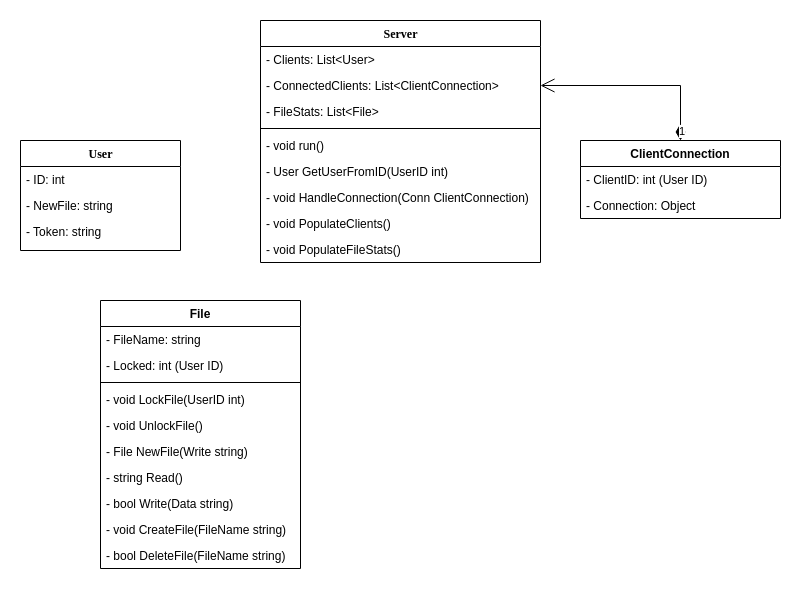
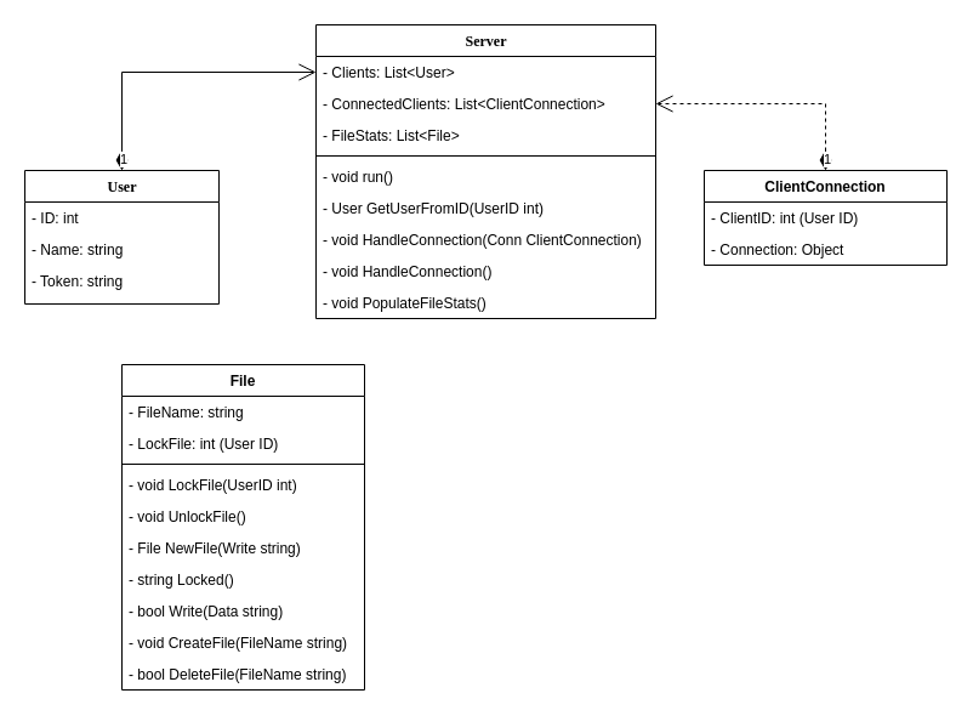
  <mxCell id="0" />
  <mxCell id="1" parent="0" />
  <mxCell id="2" value="Server" style="swimlane;html=1;fontStyle=1;align=center;verticalAlign=top;childLayout=stackLayout;horizontal=1;startSize=26;horizontalStack=0;resizeParent=1;resizeLast=0;collapsible=1;marginBottom=0;swimlaneFillColor=#ffffff;rounded=0;shadow=0;comic=0;labelBackgroundColor=none;strokeWidth=1;fillColor=none;fontFamily=Verdana;fontSize=12" parent="1" vertex="1"><mxGeometry x="260" y="20" width="280" height="242" as="geometry" /></mxCell>
  <mxCell id="3" value="- Clients: List&amp;lt;User&amp;gt;" style="text;html=1;strokeColor=none;fillColor=none;align=left;verticalAlign=top;spacingLeft=4;spacingRight=4;whiteSpace=wrap;overflow=hidden;rotatable=0;points=[[0,0.5],[1,0.5]];portConstraint=eastwest;" parent="2" vertex="1"><mxGeometry y="26" width="280" height="26" as="geometry" /></mxCell>
  <mxCell id="4" value="- ConnectedClients: List&amp;lt;ClientConnection&amp;gt;" style="text;html=1;strokeColor=none;fillColor=none;align=left;verticalAlign=top;spacingLeft=4;spacingRight=4;whiteSpace=wrap;overflow=hidden;rotatable=0;points=[[0,0.5],[1,0.5]];portConstraint=eastwest;" parent="2" vertex="1"><mxGeometry y="52" width="280" height="26" as="geometry" /></mxCell>
  <mxCell id="5" value="- FileStats: List&amp;lt;File&amp;gt;" style="text;html=1;strokeColor=none;fillColor=none;align=left;verticalAlign=top;spacingLeft=4;spacingRight=4;whiteSpace=wrap;overflow=hidden;rotatable=0;points=[[0,0.5],[1,0.5]];portConstraint=eastwest;" parent="2" vertex="1"><mxGeometry y="78" width="280" height="26" as="geometry" /></mxCell>
  <mxCell id="6" value="" style="line;html=1;strokeWidth=1;fillColor=none;align=left;verticalAlign=middle;spacingTop=-1;spacingLeft=3;spacingRight=3;rotatable=0;labelPosition=right;points=[];portConstraint=eastwest;" parent="2" vertex="1"><mxGeometry y="104" width="280" height="8" as="geometry" /></mxCell>
  <mxCell id="7" value="- void run()" style="text;html=1;strokeColor=none;fillColor=none;align=left;verticalAlign=top;spacingLeft=4;spacingRight=4;whiteSpace=wrap;overflow=hidden;rotatable=0;points=[[0,0.5],[1,0.5]];portConstraint=eastwest;" parent="2" vertex="1"><mxGeometry y="112" width="280" height="26" as="geometry" /></mxCell>
  <mxCell id="8" value="- User GetUserFromID(UserID int)" style="text;html=1;strokeColor=none;fillColor=none;align=left;verticalAlign=top;spacingLeft=4;spacingRight=4;whiteSpace=wrap;overflow=hidden;rotatable=0;points=[[0,0.5],[1,0.5]];portConstraint=eastwest;" parent="2" vertex="1"><mxGeometry y="138" width="280" height="26" as="geometry" /></mxCell>
  <mxCell id="9" value="- void HandleConnection(Conn ClientConnection)" style="text;strokeColor=none;fillColor=none;align=left;verticalAlign=top;spacingLeft=4;spacingRight=4;overflow=hidden;rotatable=0;points=[[0,0.5],[1,0.5]];portConstraint=eastwest;" parent="2" vertex="1"><mxGeometry y="164" width="280" height="26" as="geometry" /></mxCell>
- <mxCell id="10" value="- void PopulateClients()" style="text;strokeColor=none;fillColor=none;align=left;verticalAlign=top;spacingLeft=4;spacingRight=4;overflow=hidden;rotatable=0;points=[[0,0.5],[1,0.5]];portConstraint=eastwest;" vertex="1" parent="2"><mxGeometry y="190" width="280" height="26" as="geometry" /></mxCell>
+ <mxCell id="10" value="- void HandleConnection()" style="text;strokeColor=none;fillColor=none;align=left;verticalAlign=top;spacingLeft=4;spacingRight=4;overflow=hidden;rotatable=0;points=[[0,0.5],[1,0.5]];portConstraint=eastwest;" vertex="1" parent="2"><mxGeometry y="190" width="280" height="26" as="geometry" /></mxCell>
  <mxCell id="11" value="- void PopulateFileStats()" style="text;strokeColor=none;fillColor=none;align=left;verticalAlign=top;spacingLeft=4;spacingRight=4;overflow=hidden;rotatable=0;points=[[0,0.5],[1,0.5]];portConstraint=eastwest;" vertex="1" parent="2"><mxGeometry y="216" width="280" height="26" as="geometry" /></mxCell>
  <mxCell id="12" value="User" style="swimlane;html=1;fontStyle=1;align=center;verticalAlign=top;childLayout=stackLayout;horizontal=1;startSize=26;horizontalStack=0;resizeParent=1;resizeLast=0;collapsible=1;marginBottom=0;swimlaneFillColor=#ffffff;rounded=0;shadow=0;comic=0;labelBackgroundColor=none;strokeWidth=1;fillColor=none;fontFamily=Verdana;fontSize=12" parent="1" vertex="1"><mxGeometry x="20" y="140" width="160" height="110" as="geometry" /></mxCell>
  <mxCell id="13" value="- ID: int" style="text;html=1;strokeColor=none;fillColor=none;align=left;verticalAlign=top;spacingLeft=4;spacingRight=4;whiteSpace=wrap;overflow=hidden;rotatable=0;points=[[0,0.5],[1,0.5]];portConstraint=eastwest;" parent="12" vertex="1"><mxGeometry y="26" width="160" height="26" as="geometry" /></mxCell>
- <mxCell id="14" value="- NewFile: string" style="text;html=1;strokeColor=none;fillColor=none;align=left;verticalAlign=top;spacingLeft=4;spacingRight=4;whiteSpace=wrap;overflow=hidden;rotatable=0;points=[[0,0.5],[1,0.5]];portConstraint=eastwest;" parent="12" vertex="1"><mxGeometry y="52" width="160" height="26" as="geometry" /></mxCell>
+ <mxCell id="14" value="- Name: string" style="text;html=1;strokeColor=none;fillColor=none;align=left;verticalAlign=top;spacingLeft=4;spacingRight=4;whiteSpace=wrap;overflow=hidden;rotatable=0;points=[[0,0.5],[1,0.5]];portConstraint=eastwest;" parent="12" vertex="1"><mxGeometry y="52" width="160" height="26" as="geometry" /></mxCell>
  <mxCell id="15" value="- Token: string" style="text;html=1;strokeColor=none;fillColor=none;align=left;verticalAlign=top;spacingLeft=4;spacingRight=4;whiteSpace=wrap;overflow=hidden;rotatable=0;points=[[0,0.5],[1,0.5]];portConstraint=eastwest;" parent="12" vertex="1"><mxGeometry y="78" width="160" height="26" as="geometry" /></mxCell>
+ <mxCell id="16" value="1" style="endArrow=open;html=1;endSize=12;startArrow=diamondThin;startSize=14;startFill=1;edgeStyle=orthogonalEdgeStyle;align=left;verticalAlign=bottom;rounded=0;entryX=0;entryY=0.5;entryDx=0;entryDy=0;exitX=0.5;exitY=0;exitDx=0;exitDy=0;" parent="1" source="12" target="3" edge="1"><mxGeometry x="-1" y="3" relative="1" as="geometry"><mxPoint x="60" y="290" as="sourcePoint" /><mxPoint x="220" y="290" as="targetPoint" /></mxGeometry></mxCell>
  <mxCell id="17" value="File" style="swimlane;fontStyle=1;align=center;verticalAlign=top;childLayout=stackLayout;horizontal=1;startSize=26;horizontalStack=0;resizeParent=1;resizeParentMax=0;resizeLast=0;collapsible=1;marginBottom=0;" parent="1" vertex="1"><mxGeometry x="100" y="300" width="200" height="268" as="geometry" /></mxCell>
  <mxCell id="18" value="- FileName: string" style="text;strokeColor=none;fillColor=none;align=left;verticalAlign=top;spacingLeft=4;spacingRight=4;overflow=hidden;rotatable=0;points=[[0,0.5],[1,0.5]];portConstraint=eastwest;" parent="17" vertex="1"><mxGeometry y="26" width="200" height="26" as="geometry" /></mxCell>
- <mxCell id="19" value="- Locked: int (User ID)" style="text;strokeColor=none;fillColor=none;align=left;verticalAlign=top;spacingLeft=4;spacingRight=4;overflow=hidden;rotatable=0;points=[[0,0.5],[1,0.5]];portConstraint=eastwest;" parent="17" vertex="1"><mxGeometry y="52" width="200" height="26" as="geometry" /></mxCell>
+ <mxCell id="19" value="- LockFile: int (User ID)" style="text;strokeColor=none;fillColor=none;align=left;verticalAlign=top;spacingLeft=4;spacingRight=4;overflow=hidden;rotatable=0;points=[[0,0.5],[1,0.5]];portConstraint=eastwest;" parent="17" vertex="1"><mxGeometry y="52" width="200" height="26" as="geometry" /></mxCell>
  <mxCell id="20" value="" style="line;strokeWidth=1;fillColor=none;align=left;verticalAlign=middle;spacingTop=-1;spacingLeft=3;spacingRight=3;rotatable=0;labelPosition=right;points=[];portConstraint=eastwest;strokeColor=inherit;" parent="17" vertex="1"><mxGeometry y="78" width="200" height="8" as="geometry" /></mxCell>
  <mxCell id="21" value="- void LockFile(UserID int)" style="text;strokeColor=none;fillColor=none;align=left;verticalAlign=top;spacingLeft=4;spacingRight=4;overflow=hidden;rotatable=0;points=[[0,0.5],[1,0.5]];portConstraint=eastwest;" parent="17" vertex="1"><mxGeometry y="86" width="200" height="26" as="geometry" /></mxCell>
  <mxCell id="22" value="- void UnlockFile()" style="text;strokeColor=none;fillColor=none;align=left;verticalAlign=top;spacingLeft=4;spacingRight=4;overflow=hidden;rotatable=0;points=[[0,0.5],[1,0.5]];portConstraint=eastwest;" parent="17" vertex="1"><mxGeometry y="112" width="200" height="26" as="geometry" /></mxCell>
  <mxCell id="23" value="- File NewFile(Write string)" style="text;strokeColor=none;fillColor=none;align=left;verticalAlign=top;spacingLeft=4;spacingRight=4;overflow=hidden;rotatable=0;points=[[0,0.5],[1,0.5]];portConstraint=eastwest;" vertex="1" parent="17"><mxGeometry y="138" width="200" height="26" as="geometry" /></mxCell>
- <mxCell id="24" value="- string Read()" style="text;strokeColor=none;fillColor=none;align=left;verticalAlign=top;spacingLeft=4;spacingRight=4;overflow=hidden;rotatable=0;points=[[0,0.5],[1,0.5]];portConstraint=eastwest;" vertex="1" parent="17"><mxGeometry y="164" width="200" height="26" as="geometry" /></mxCell>
+ <mxCell id="24" value="- string Locked()" style="text;strokeColor=none;fillColor=none;align=left;verticalAlign=top;spacingLeft=4;spacingRight=4;overflow=hidden;rotatable=0;points=[[0,0.5],[1,0.5]];portConstraint=eastwest;" vertex="1" parent="17"><mxGeometry y="164" width="200" height="26" as="geometry" /></mxCell>
  <mxCell id="25" value="- bool Write(Data string)" style="text;strokeColor=none;fillColor=none;align=left;verticalAlign=top;spacingLeft=4;spacingRight=4;overflow=hidden;rotatable=0;points=[[0,0.5],[1,0.5]];portConstraint=eastwest;" vertex="1" parent="17"><mxGeometry y="190" width="200" height="26" as="geometry" /></mxCell>
  <mxCell id="26" value="- void CreateFile(FileName string)" style="text;strokeColor=none;fillColor=none;align=left;verticalAlign=top;spacingLeft=4;spacingRight=4;overflow=hidden;rotatable=0;points=[[0,0.5],[1,0.5]];portConstraint=eastwest;" vertex="1" parent="17"><mxGeometry y="216" width="200" height="26" as="geometry" /></mxCell>
  <mxCell id="27" value="- bool DeleteFile(FileName string)" style="text;strokeColor=none;fillColor=none;align=left;verticalAlign=top;spacingLeft=4;spacingRight=4;overflow=hidden;rotatable=0;points=[[0,0.5],[1,0.5]];portConstraint=eastwest;" vertex="1" parent="17"><mxGeometry y="242" width="200" height="26" as="geometry" /></mxCell>
  <mxCell id="28" value="ClientConnection" style="swimlane;fontStyle=1;align=center;verticalAlign=top;childLayout=stackLayout;horizontal=1;startSize=26;horizontalStack=0;resizeParent=1;resizeParentMax=0;resizeLast=0;collapsible=1;marginBottom=0;" parent="1" vertex="1"><mxGeometry x="580" y="140" width="200" height="78" as="geometry" /></mxCell>
  <mxCell id="29" value="- ClientID: int (User ID)" style="text;strokeColor=none;fillColor=none;align=left;verticalAlign=top;spacingLeft=4;spacingRight=4;overflow=hidden;rotatable=0;points=[[0,0.5],[1,0.5]];portConstraint=eastwest;" parent="28" vertex="1"><mxGeometry y="26" width="200" height="26" as="geometry" /></mxCell>
  <mxCell id="30" value="- Connection: Object" style="text;strokeColor=none;fillColor=none;align=left;verticalAlign=top;spacingLeft=4;spacingRight=4;overflow=hidden;rotatable=0;points=[[0,0.5],[1,0.5]];portConstraint=eastwest;" parent="28" vertex="1"><mxGeometry y="52" width="200" height="26" as="geometry" /></mxCell>
- <mxCell id="31" value="1" style="endArrow=open;html=1;endSize=12;startArrow=diamondThin;startSize=14;startFill=1;edgeStyle=orthogonalEdgeStyle;align=left;verticalAlign=bottom;rounded=0;entryX=1;entryY=0.5;entryDx=0;entryDy=0;" parent="1" source="28" target="4" edge="1"><mxGeometry x="-1" y="3" relative="1" as="geometry"><mxPoint x="650" y="-10" as="sourcePoint" /><mxPoint x="810" y="-10" as="targetPoint" /></mxGeometry></mxCell>
+ <mxCell id="31" value="1" style="endArrow=open;html=1;endSize=12;startArrow=diamondThin;startSize=14;startFill=1;edgeStyle=orthogonalEdgeStyle;align=left;verticalAlign=bottom;rounded=0;entryX=1;entryY=0.5;entryDx=0;entryDy=0;dashed=1;" parent="1" source="28" target="4" edge="1"><mxGeometry x="-1" y="3" relative="1" as="geometry"><mxPoint x="650" y="-10" as="sourcePoint" /><mxPoint x="810" y="-10" as="targetPoint" /></mxGeometry></mxCell>
